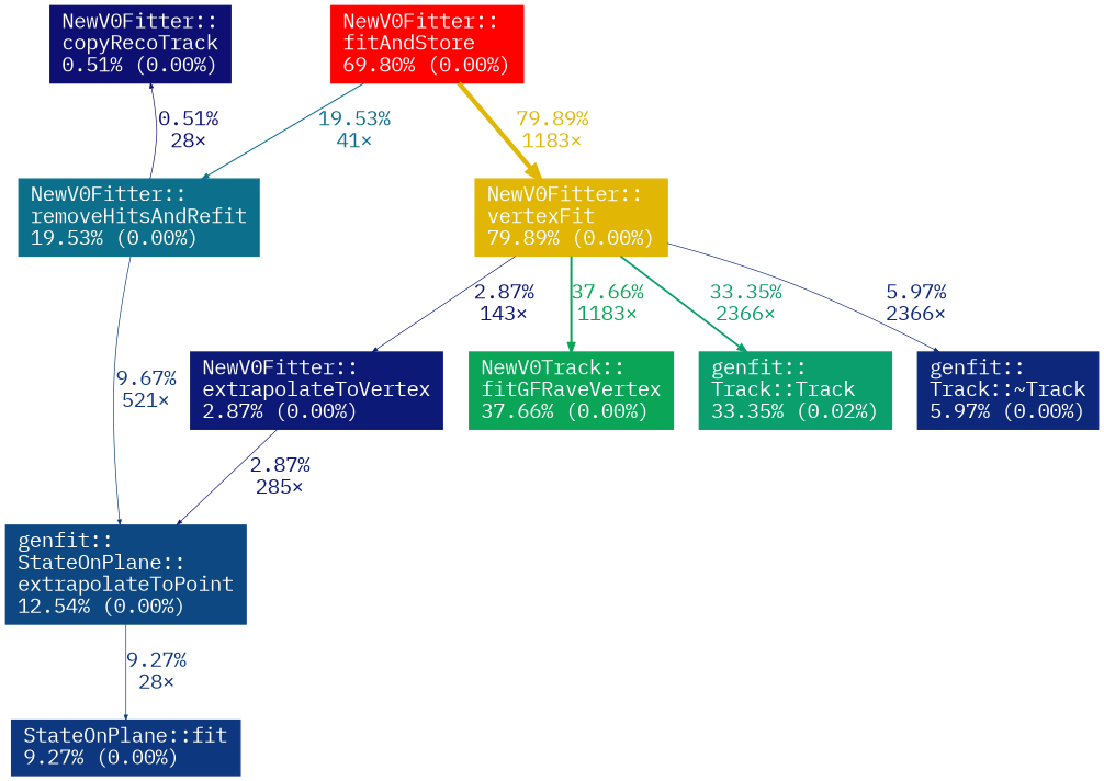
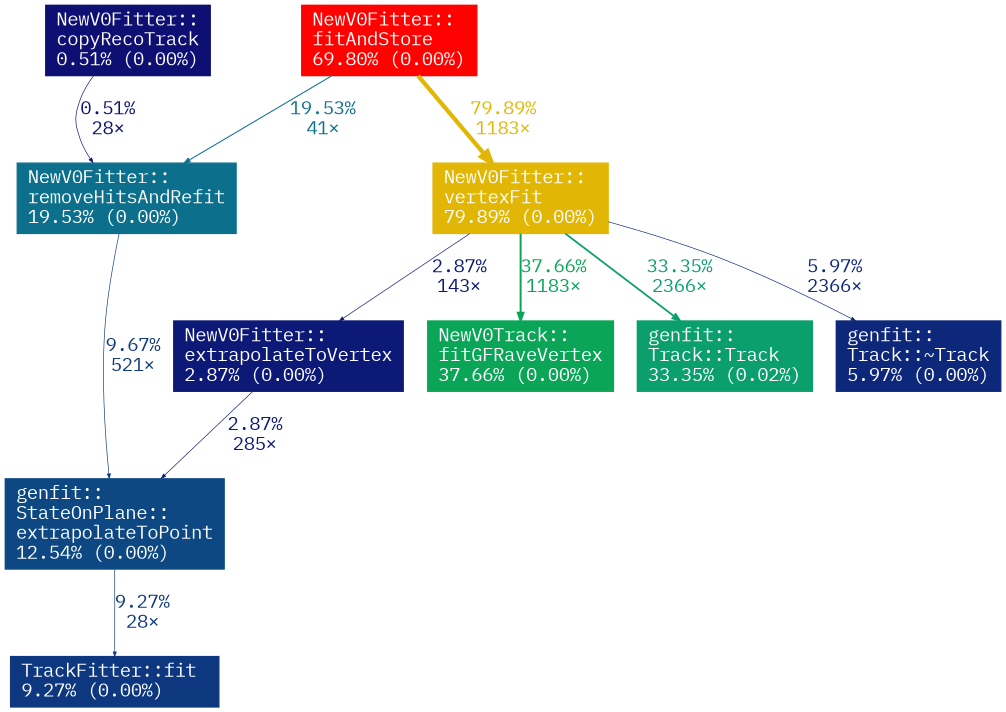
  digraph {
    fontname="IBM Plex Mono"
    node [fontcolor="#ffffff" fontname="IBM Plex Mono" shape=box style=filled]
    edge [arrowsize=0.35 color="#0d1976" fontcolor="#0d1976" fontname="IBM Plex Mono" penwidth=0.50]
    n1 [color="#0d0f73" label="NewV0Fitter::\lcopyRecoTrack\l0.51% (0.00%)\l"]
    n2 [color="#0d1976" label="NewV0Fitter::\lextrapolateToVertex\l2.87% (0.00%)\l"]
    n3 [color="#0d4883" label="genfit::\lStateOnPlane::\lextrapolateToPoint\l12.54% (0.00%)\l"]
-   n4 [color="#0d377f" label="StateOnPlane::fit\l9.27% (0.00%)\l"]
+   n4 [color="#0d377f" label="TrackFitter::fit\l9.27% (0.00%)\l"]
    n5 [color="#ff0200" label="NewV0Fitter::\lfitAndStore\l69.80% (0.00%)\l"]
    n6 [color="#0c708c" label="NewV0Fitter::\lremoveHitsAndRefit\l19.53% (0.00%)\l"]
    n7 [color="#e1b605" label="NewV0Fitter::\lvertexFit\l79.89% (0.00%)\l"]
    n8 [color="#0ba557" label="NewV0Track::\lfitGFRaveVertex\l37.66% (0.00%)\l"]
    n9 [color="#0b9f6d" label="genfit::\lTrack::Track\l33.35% (0.02%)\l"]
    n10 [color="#0d277a" label="genfit::\lTrack::~Track\l5.97% (0.00%)\l"]
    n2 -> n3 [label="2.87%\n285×"]
    n3 -> n4 [color="#0d377f" fontcolor="#0d377f" label="9.27%\n28×"]
    n5 -> n6 [arrowsize=0.44 color="#0c708c" fontcolor="#0c708c" label="19.53%\n41×" penwidth=0.78]
    n5 -> n7 [arrowsize=0.89 color="#e1b605" fontcolor="#e1b605" label="79.89%\n1183×" penwidth=3.20]
-   n6 -> n1 [color="#0d0f73" fontcolor="#0d0f73" label="0.51%\n28×"]
+   n1 -> n6 [color="#0d0f73" fontcolor="#0d0f73" label="0.51%\n28×"]
    n6 -> n3 [color="#0d397f" fontcolor="#0d397f" label="9.67%\n521×"]
    n7 -> n2 [label="2.87%\n143×"]
    n7 -> n8 [arrowsize=0.61 color="#0ba557" fontcolor="#0ba557" label="37.66%\n1183×" penwidth=1.51]
    n7 -> n9 [arrowsize=0.58 color="#0b9f6d" fontcolor="#0b9f6d" label="33.35%\n2366×" penwidth=1.33]
    n7 -> n10 [color="#0d277a" fontcolor="#0d277a" label="5.97%\n2366×"]
  }
